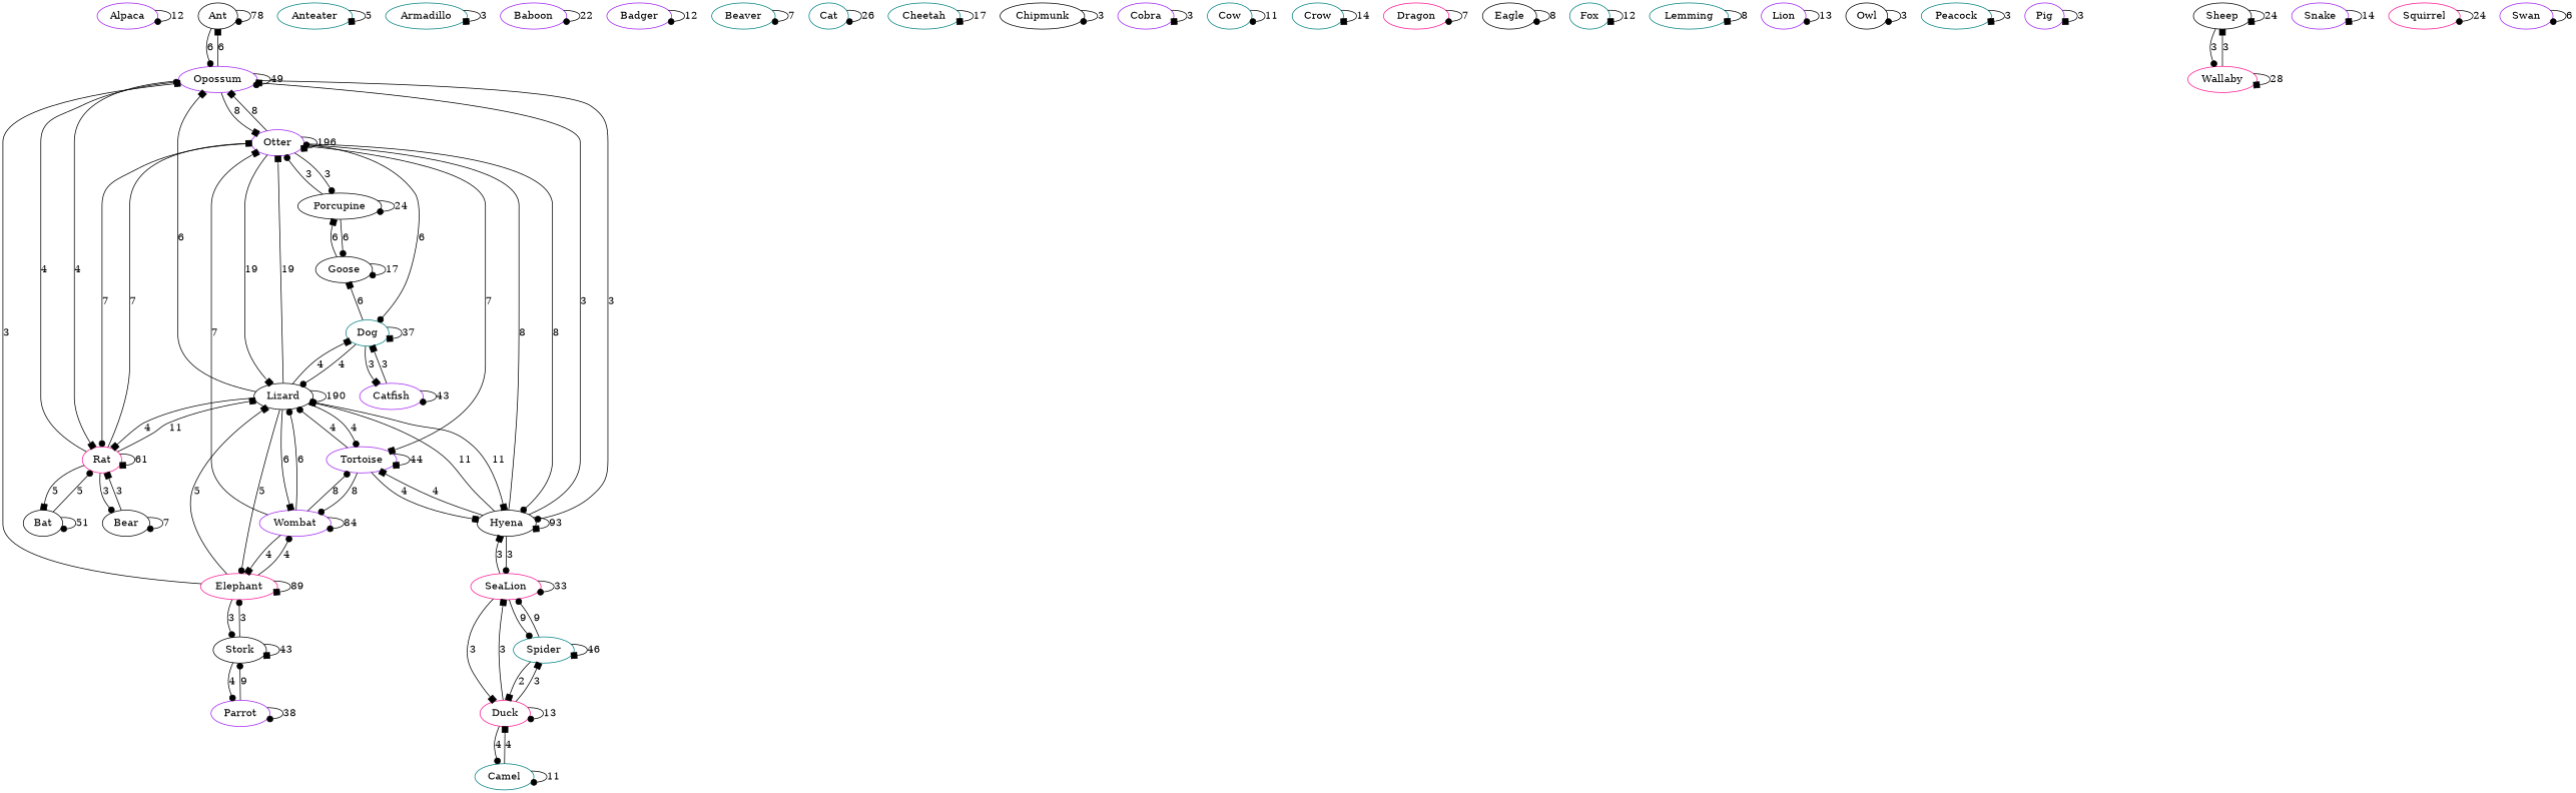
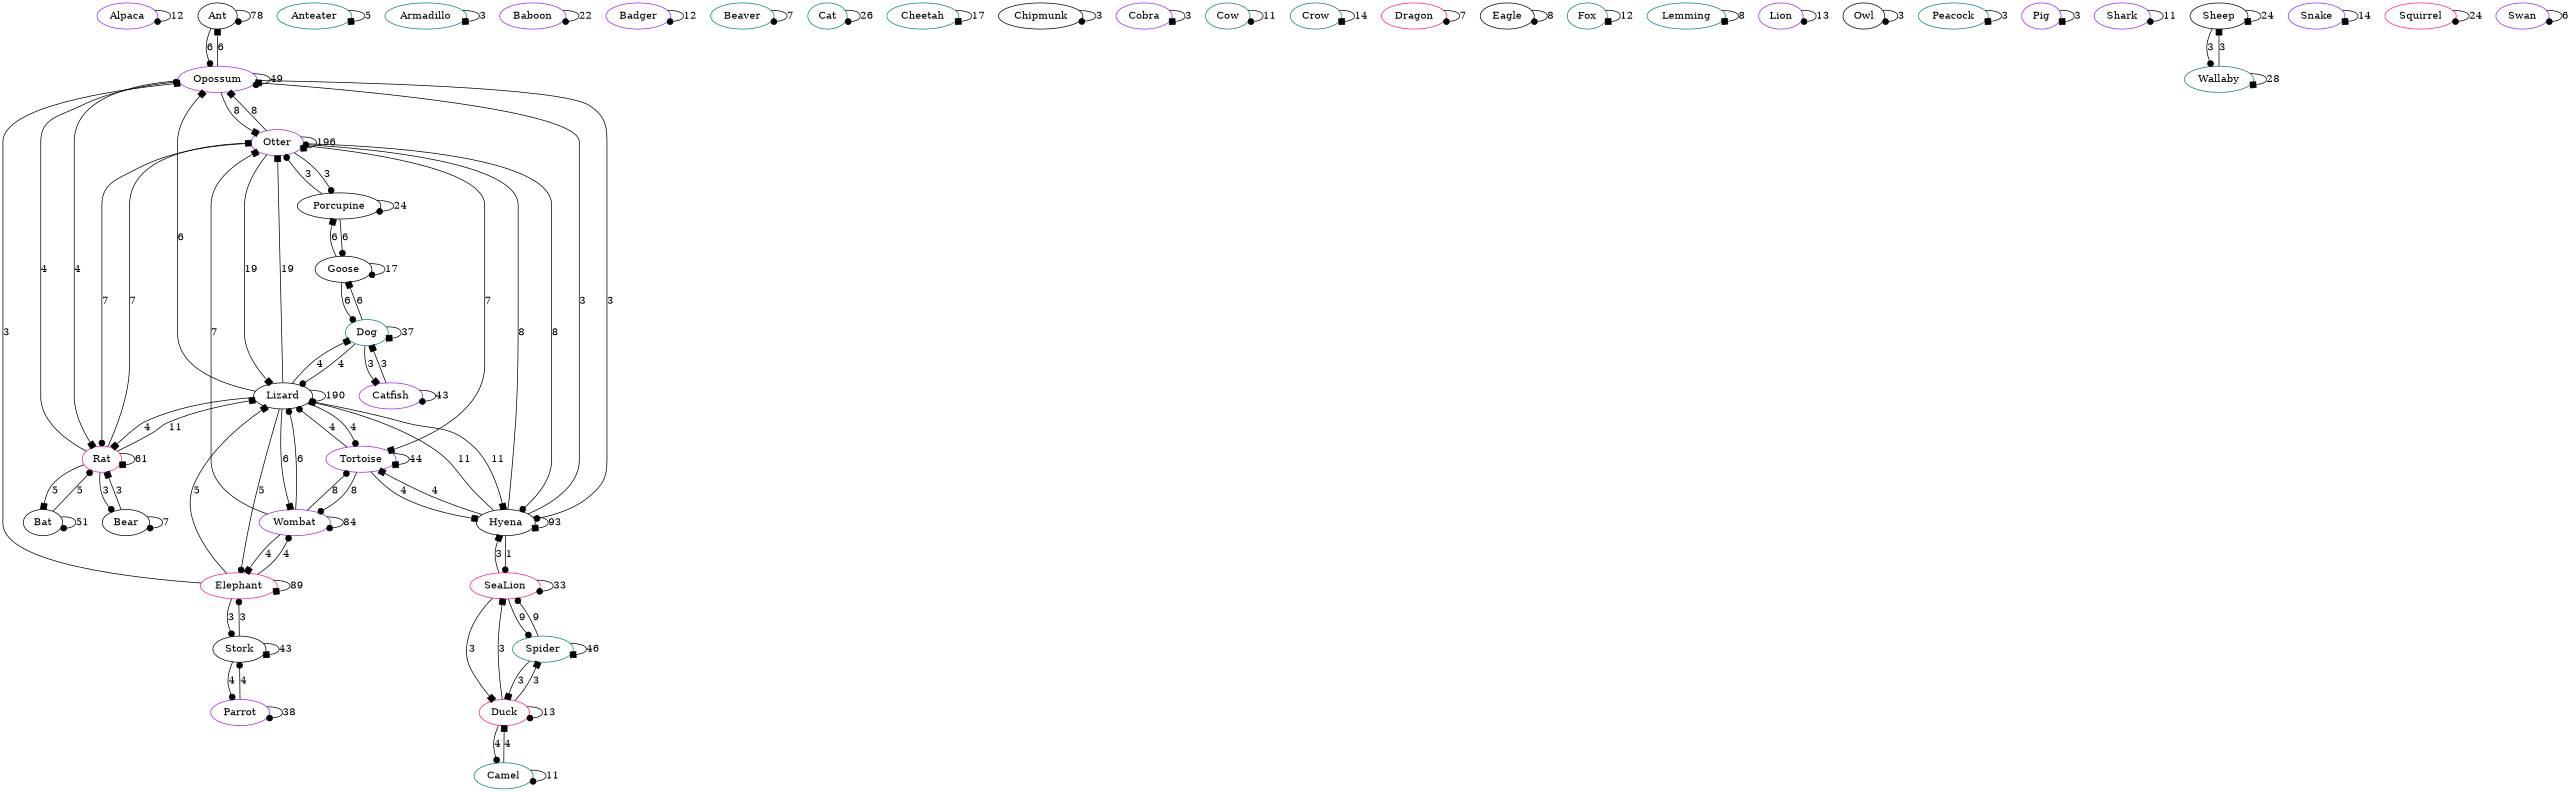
  digraph {
    clusterrank=local
    rank=same
    node [color=purple]
    edge [arrowhead=dot]
    Alpaca
    Ant [color=black]
    Opossum
    Rat [color=deeppink]
    Hyena [color=black]
    Otter
    Lizard [color=black]
    Bat [color=black]
    Bear [color=black]
    Elephant [color=deeppink]
    Dog [color=teal]
    Wombat
    Tortoise
    Stork [color=black]
    SeaLion [color=deeppink]
    Porcupine [color=black]
    Anteater [color=teal]
    Armadillo [color=teal]
    Baboon
    Badger
    Beaver [color=teal]
    Camel [color=teal]
    Duck [color=deeppink]
    Spider [color=teal]
    Cat [color=teal]
    Catfish
    Goose [color=black]
    Cheetah [color=teal]
    Chipmunk [color=black]
    Cobra
    Cow [color=teal]
    Crow [color=teal]
    Dragon [color=deeppink]
    Eagle [color=black]
    Parrot
    Fox [color=teal]
    Lemming [color=teal]
    Lion
    Owl [color=black]
    Peacock [color=teal]
    Pig
+   Shark
    Sheep [color=black]
-   Wallaby [color=deeppink]
+   Wallaby [color=teal]
    Snake
    Squirrel [color=deeppink]
    Swan
    Alpaca -> Alpaca [label=12]
    Ant -> Ant [label=78]
    Ant -> Opossum [label=6]
    Opossum -> Ant [arrowhead=box label=6]
    Opossum -> Opossum [label=49]
    Opossum -> Rat [arrowhead=box label=4]
    Opossum -> Hyena [label=3]
    Opossum -> Otter [arrowhead=box label=8]
    Rat -> Opossum [label=4]
    Rat -> Rat [arrowhead=box label=61]
    Rat -> Otter [arrowhead=box label=7]
    Rat -> Lizard [arrowhead=box label=11]
    Rat -> Bat [arrowhead=box label=5]
    Rat -> Bear [label=3]
    Hyena -> Opossum [arrowhead=box label=3]
    Hyena -> Hyena [arrowhead=box label=93]
    Hyena -> Otter [label=8]
    Hyena -> Lizard [arrowhead=box label=11]
    Hyena -> Tortoise [arrowhead=box label=4]
-   Hyena -> SeaLion [label=3]
+   Hyena -> SeaLion [label=1]
    Otter -> Opossum [arrowhead=box label=8]
    Otter -> Rat [label=7]
    Otter -> Hyena [label=8]
    Otter -> Otter [arrowhead=box label=196]
    Otter -> Lizard [arrowhead=box label=19]
    Otter -> Tortoise [arrowhead=box label=7]
    Otter -> Porcupine [label=3]
    Lizard -> Opossum [arrowhead=box label=6]
    Lizard -> Rat [arrowhead=box label=4]
    Lizard -> Hyena [arrowhead=box label=11]
    Lizard -> Otter [arrowhead=box label=19]
    Lizard -> Lizard [label=190]
    Lizard -> Elephant [label=5]
    Lizard -> Dog [arrowhead=box label=4]
    Lizard -> Wombat [arrowhead=box label=6]
    Lizard -> Tortoise [label=4]
    Bat -> Rat [label=5]
    Bat -> Bat [label=51]
    Bear -> Rat [arrowhead=box label=3]
    Bear -> Bear [label=7]
    Elephant -> Opossum [arrowhead=box label=3]
    Elephant -> Lizard [arrowhead=box label=5]
    Elephant -> Elephant [arrowhead=box label=89]
    Elephant -> Wombat [label=4]
    Elephant -> Stork [label=3]
    Dog -> Lizard [label=4]
    Dog -> Dog [arrowhead=box label=37]
    Dog -> Catfish [arrowhead=box label=3]
    Dog -> Goose [arrowhead=box label=6]
    Wombat -> Otter [arrowhead=box label=7]
    Wombat -> Lizard [label=6]
    Wombat -> Elephant [arrowhead=box label=4]
    Wombat -> Wombat [label=84]
    Wombat -> Tortoise [label=8]
    Tortoise -> Hyena [arrowhead=box label=4]
    Tortoise -> Lizard [label=4]
    Tortoise -> Wombat [label=8]
    Tortoise -> Tortoise [arrowhead=box label=44]
    Stork -> Elephant [label=3]
    Stork -> Stork [arrowhead=box label=43]
    Stork -> Parrot [label=4]
    SeaLion -> Hyena [arrowhead=box label=3]
    SeaLion -> SeaLion [label=33]
    SeaLion -> Duck [arrowhead=box label=3]
    SeaLion -> Spider [label=9]
    Porcupine -> Otter [label=3]
    Porcupine -> Porcupine [label=24]
    Porcupine -> Goose [label=6]
    Anteater -> Anteater [arrowhead=box label=5]
    Armadillo -> Armadillo [arrowhead=box label=3]
    Baboon -> Baboon [label=22]
    Badger -> Badger [label=12]
    Beaver -> Beaver [label=7]
    Camel -> Camel [label=11]
    Camel -> Duck [arrowhead=box label=4]
    Duck -> SeaLion [arrowhead=box label=3]
    Duck -> Camel [label=4]
    Duck -> Duck [label=13]
    Duck -> Spider [arrowhead=box label=3]
    Spider -> SeaLion [label=9]
-   Spider -> Duck [arrowhead=box label=2]
+   Spider -> Duck [arrowhead=box label=3]
    Spider -> Spider [arrowhead=box label=46]
    Cat -> Cat [label=26]
    Catfish -> Dog [arrowhead=box label=3]
    Catfish -> Catfish [label=43]
-   Otter -> Dog [label=6]
+   Goose -> Dog [label=6]
    Goose -> Porcupine [arrowhead=box label=6]
    Goose -> Goose [label=17]
    Cheetah -> Cheetah [arrowhead=box label=17]
    Chipmunk -> Chipmunk [label=3]
    Cobra -> Cobra [arrowhead=box label=3]
    Cow -> Cow [label=11]
    Crow -> Crow [arrowhead=box label=14]
    Dragon -> Dragon [label=7]
    Eagle -> Eagle [label=8]
-   Parrot -> Stork [label=9]
+   Parrot -> Stork [label=4]
    Parrot -> Parrot [label=38]
    Fox -> Fox [arrowhead=box label=12]
    Lemming -> Lemming [arrowhead=box label=8]
    Lion -> Lion [label=13]
    Owl -> Owl [label=3]
    Peacock -> Peacock [arrowhead=box label=3]
    Pig -> Pig [arrowhead=box label=3]
+   Shark -> Shark [label=11]
    Sheep -> Sheep [arrowhead=box label=24]
    Sheep -> Wallaby [label=3]
    Wallaby -> Sheep [arrowhead=box label=3]
    Wallaby -> Wallaby [arrowhead=box label=28]
    Snake -> Snake [arrowhead=box label=14]
    Squirrel -> Squirrel [label=24]
    Swan -> Swan [label=6]
  }
